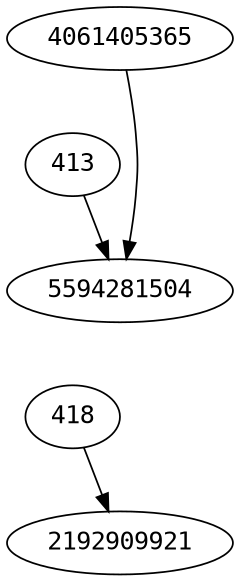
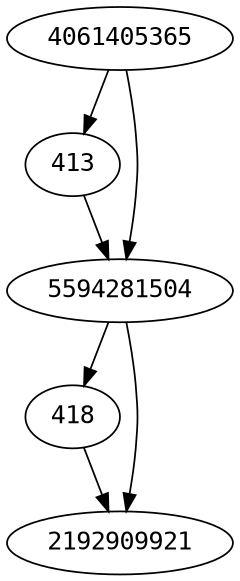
  strict digraph {
    fontname="DejaVu Sans Mono"
    node [fontname="DejaVu Sans Mono"]
    edge [fontname="DejaVu Sans Mono"]
    n1 [label=413]
    n2 [label=5594281504]
    418
    2192909921
    4061405365
    n1 -> n2
+   n2 -> 418
+   n2 -> 2192909921
    418 -> 2192909921
+   4061405365 -> n1
    4061405365 -> n2
  }
